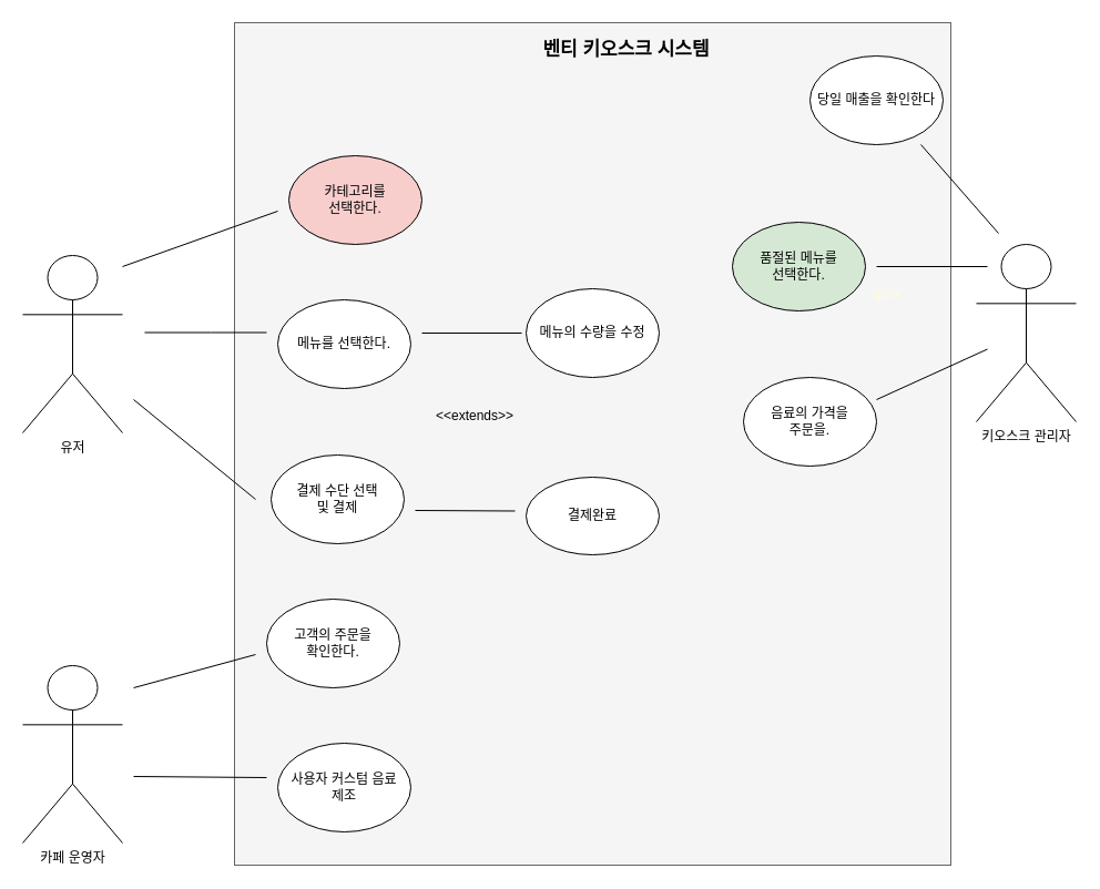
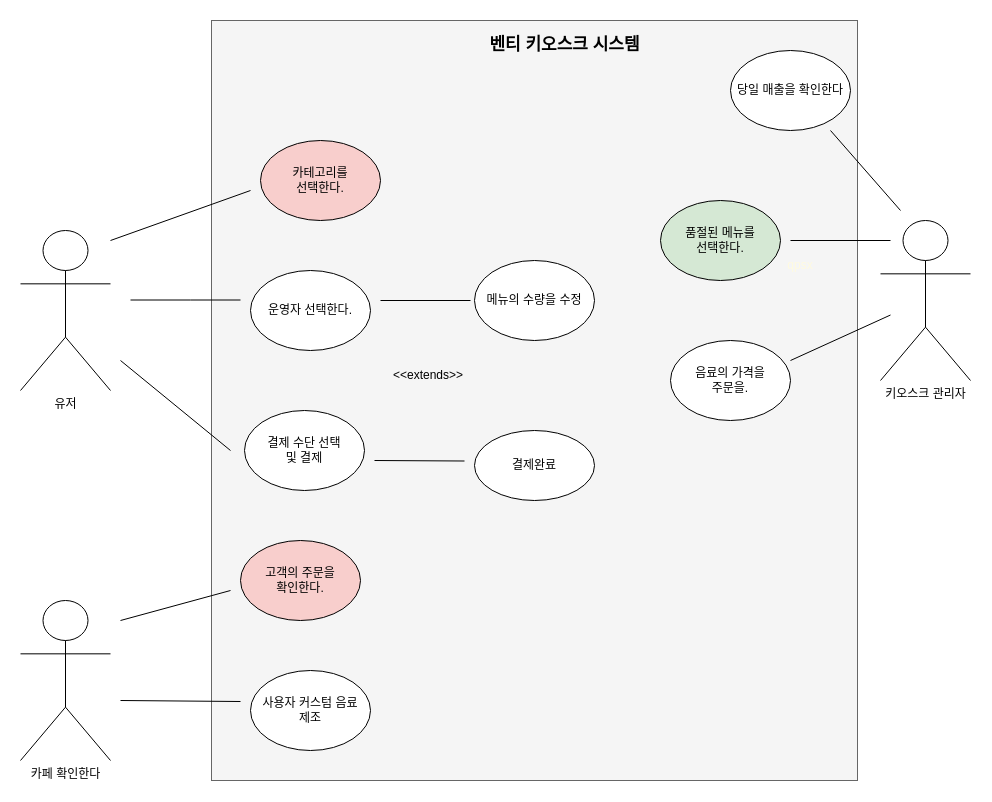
  <mxCell id="0" />
  <mxCell id="1" parent="0" />
  <mxCell id="2" value="" style="whiteSpace=wrap;html=1;strokeColor=#666666;fontColor=#333333;fillColor=#f5f5f5;" vertex="1" parent="1"><mxGeometry x="211" y="20" width="646" height="760" as="geometry" /></mxCell>
  <mxCell id="3" style="rounded=0;orthogonalLoop=1;jettySize=auto;html=1;endArrow=none;endFill=0;" edge="1" parent="1"><mxGeometry relative="1" as="geometry"><mxPoint x="110" y="240" as="sourcePoint" /><mxPoint x="250" y="190" as="targetPoint" /></mxGeometry></mxCell>
  <mxCell id="4" value="유저" style="shape=umlActor;verticalLabelPosition=bottom;verticalAlign=top;html=1;outlineConnect=0;" vertex="1" parent="1"><mxGeometry x="20" y="230" width="90" height="160" as="geometry" /></mxCell>
  <mxCell id="5" value="카테고리를 &lt;br&gt;선택한다." style="ellipse;whiteSpace=wrap;html=1;fillColor=#f8cecc;" vertex="1" parent="1"><mxGeometry x="260" y="140" width="120" height="80" as="geometry" /></mxCell>
- <mxCell id="6" value="메뉴를 선택한다." style="ellipse;whiteSpace=wrap;html=1;" vertex="1" parent="1"><mxGeometry x="250" y="270" width="120" height="80" as="geometry" /></mxCell>
+ <mxCell id="6" value="운영자 선택한다." style="ellipse;whiteSpace=wrap;html=1;" vertex="1" parent="1"><mxGeometry x="250" y="270" width="120" height="80" as="geometry" /></mxCell>
  <mxCell id="7" value="메뉴의 수량을 수정" style="ellipse;whiteSpace=wrap;html=1;" vertex="1" parent="1"><mxGeometry x="474" y="260" width="120" height="80" as="geometry" /></mxCell>
  <mxCell id="8" value="결제 수단 선택 &lt;br&gt;및 결제" style="ellipse;whiteSpace=wrap;html=1;" vertex="1" parent="1"><mxGeometry x="244" y="410" width="120" height="80" as="geometry" /></mxCell>
  <mxCell id="9" value="품절된 메뉴를 &lt;br&gt;선택한다." style="ellipse;whiteSpace=wrap;html=1;fillColor=#d5e8d4;" vertex="1" parent="1"><mxGeometry x="660" y="200" width="120" height="80" as="geometry" /></mxCell>
  <mxCell id="10" value="키오스크 관리자" style="shape=umlActor;verticalLabelPosition=bottom;verticalAlign=top;html=1;outlineConnect=0;" vertex="1" parent="1"><mxGeometry x="880" y="220" width="90" height="160" as="geometry" /></mxCell>
  <mxCell id="11" style="rounded=0;orthogonalLoop=1;jettySize=auto;html=1;endArrow=none;endFill=0;" edge="1" parent="1"><mxGeometry relative="1" as="geometry"><mxPoint x="130" y="299.5" as="sourcePoint" /><mxPoint x="240" y="299.5" as="targetPoint" /><Array as="points"><mxPoint x="190" y="299.5" /></Array></mxGeometry></mxCell>
  <mxCell id="12" style="rounded=0;orthogonalLoop=1;jettySize=auto;html=1;endArrow=none;endFill=0;" edge="1" parent="1"><mxGeometry relative="1" as="geometry"><mxPoint y="360" as="sourcePoint" x="120" /><mxPoint x="230" y="450" as="targetPoint" /></mxGeometry></mxCell>
  <mxCell id="13" style="rounded=0;orthogonalLoop=1;jettySize=auto;html=1;endArrow=none;endFill=0;" edge="1" parent="1"><mxGeometry relative="1" as="geometry"><mxPoint x="790" y="240" as="sourcePoint" /><mxPoint x="890" y="240" as="targetPoint" /></mxGeometry></mxCell>
  <mxCell id="14" value="당일 매출을 확인한다" style="ellipse;whiteSpace=wrap;html=1;" vertex="1" parent="1"><mxGeometry x="730" y="50" width="120" height="80" as="geometry" /></mxCell>
  <mxCell id="15" style="rounded=0;orthogonalLoop=1;jettySize=auto;html=1;endArrow=none;endFill=0;" edge="1" parent="1"><mxGeometry relative="1" as="geometry"><mxPoint x="830" y="130" as="sourcePoint" /><mxPoint x="900" y="210" as="targetPoint" /></mxGeometry></mxCell>
  <mxCell id="16" value="결제완료" style="ellipse;whiteSpace=wrap;html=1;" vertex="1" parent="1"><mxGeometry x="474" y="430" width="120" height="70" as="geometry" /></mxCell>
  <mxCell id="17" style="edgeStyle=none;rounded=0;orthogonalLoop=1;jettySize=auto;html=1;entryX=0.5;entryY=0;entryDx=0;entryDy=0;dashed=1;endArrow=classic;endFill=1;" edge="1" parent="1" source="16" target="16"><mxGeometry relative="1" as="geometry" /></mxCell>
  <mxCell id="18" style="rounded=0;orthogonalLoop=1;jettySize=auto;html=1;endArrow=none;endFill=0;" edge="1" parent="1"><mxGeometry relative="1" as="geometry"><mxPoint x="374" y="460" as="sourcePoint" /><mxPoint x="464" y="460.5" as="targetPoint" /></mxGeometry></mxCell>
  <mxCell id="19" style="rounded=0;orthogonalLoop=1;jettySize=auto;html=1;endArrow=none;endFill=0;" edge="1" parent="1"><mxGeometry relative="1" as="geometry"><mxPoint x="380" y="300" as="sourcePoint" /><mxPoint x="470" y="300" as="targetPoint" /></mxGeometry></mxCell>
  <mxCell id="20" value="&amp;lt;&amp;lt;extends&amp;gt;&amp;gt;" style="text;strokeColor=none;align=center;fillColor=none;html=1;verticalAlign=middle;whiteSpace=wrap;rounded=0;" vertex="1" parent="1"><mxGeometry x="398" y="360" width="60" height="30" as="geometry" /></mxCell>
- <mxCell id="21" value="고객의 주문을 &lt;br&gt;확인한다." style="ellipse;whiteSpace=wrap;html=1;" vertex="1" parent="1"><mxGeometry x="240" y="540" width="120" height="80" as="geometry" /></mxCell>
- <mxCell id="22" value="카페 운영자" style="shape=umlActor;verticalLabelPosition=bottom;verticalAlign=top;html=1;outlineConnect=0;" vertex="1" parent="1"><mxGeometry x="20" y="600" width="90" height="160" as="geometry" /></mxCell>
+ <mxCell id="21" value="고객의 주문을 &lt;br&gt;확인한다." style="ellipse;whiteSpace=wrap;html=1;fillColor=#f8cecc;" vertex="1" parent="1"><mxGeometry x="240" y="540" width="120" height="80" as="geometry" /></mxCell>
+ <mxCell id="22" value="카페 확인한다" style="shape=umlActor;verticalLabelPosition=bottom;verticalAlign=top;html=1;outlineConnect=0;" vertex="1" parent="1"><mxGeometry x="20" y="600" width="90" height="160" as="geometry" /></mxCell>
  <mxCell id="23" style="rounded=0;orthogonalLoop=1;jettySize=auto;html=1;endArrow=none;endFill=0;" edge="1" parent="1"><mxGeometry relative="1" as="geometry"><mxPoint y="620" as="sourcePoint" x="120" /><mxPoint x="230" y="590" as="targetPoint" /></mxGeometry></mxCell>
  <mxCell id="24" value="사용자 커스텀 음료&lt;br&gt;제조" style="ellipse;whiteSpace=wrap;html=1;" vertex="1" parent="1"><mxGeometry x="250" y="670" width="120" height="80" as="geometry" /></mxCell>
  <mxCell id="25" style="rounded=0;orthogonalLoop=1;jettySize=auto;html=1;endArrow=none;endFill=0;" edge="1" parent="1"><mxGeometry relative="1" as="geometry"><mxPoint y="700" as="sourcePoint" x="120" /><mxPoint x="240" y="701" as="targetPoint" /></mxGeometry></mxCell>
  <mxCell id="26" value="음료의 가격을&lt;br&gt;주문을." style="ellipse;whiteSpace=wrap;html=1;" vertex="1" parent="1"><mxGeometry x="670" y="340" width="120" height="80" as="geometry" /></mxCell>
  <mxCell id="27" style="rounded=0;orthogonalLoop=1;jettySize=auto;html=1;endArrow=none;endFill=0;" edge="1" parent="1"><mxGeometry relative="1" as="geometry"><mxPoint x="790" y="360" as="sourcePoint" /><mxPoint x="890" y="314.5" as="targetPoint" /></mxGeometry></mxCell>
  <mxCell id="28" value="qpsx" style="text;strokeColor=none;align=center;fillColor=none;html=1;verticalAlign=middle;whiteSpace=wrap;rounded=0;fontColor=#FEFAE0;" vertex="1" parent="1"><mxGeometry x="770" y="250" width="60" height="30" as="geometry" /></mxCell>
  <mxCell id="29" value="&lt;font color=&quot;#000000&quot; style=&quot;font-size: 17px;&quot;&gt;&lt;b style=&quot;font-size: 17px;&quot;&gt;벤티 키오스크 시스템&lt;/b&gt;&lt;/font&gt;" style="text;strokeColor=none;align=center;fillColor=none;html=1;verticalAlign=middle;whiteSpace=wrap;rounded=0;fontColor=#FEFAE0;fontSize=17;" vertex="1" parent="1"><mxGeometry x="459" y="30" width="211" height="30" as="geometry" /></mxCell>
